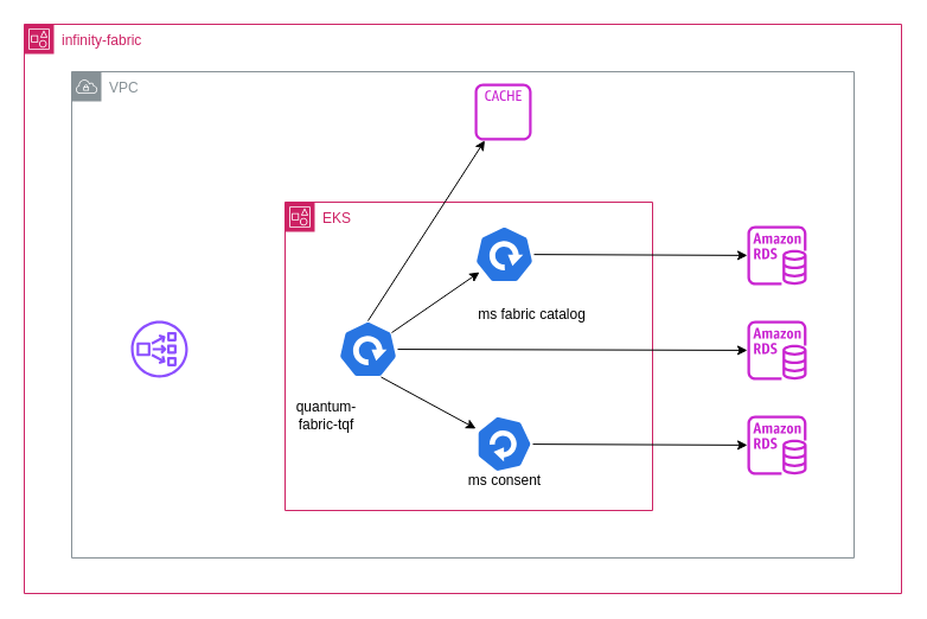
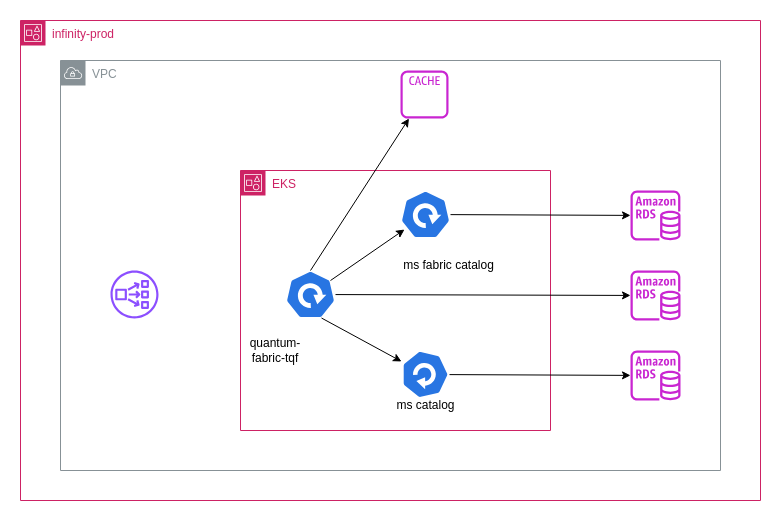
  <mxCell id="0" />
  <mxCell id="1" parent="0" />
- <mxCell id="2" value="infinity-fabric" style="points=[[0,0],[0.25,0],[0.5,0],[0.75,0],[1,0],[1,0.25],[1,0.5],[1,0.75],[1,1],[0.75,1],[0.5,1],[0.25,1],[0,1],[0,0.75],[0,0.5],[0,0.25]];outlineConnect=0;gradientColor=none;html=1;whiteSpace=wrap;fontSize=12;fontStyle=0;container=1;pointerEvents=0;collapsible=0;recursiveResize=0;shape=mxgraph.aws4.group;grIcon=mxgraph.aws4.group_account;strokeColor=#CD2264;fillColor=none;verticalAlign=top;align=left;spacingLeft=30;fontColor=#CD2264;dashed=0;" vertex="1" parent="1"><mxGeometry x="20" y="20" width="740" height="480" as="geometry" /></mxCell>
+ <mxCell id="2" value="infinity-prod" style="points=[[0,0],[0.25,0],[0.5,0],[0.75,0],[1,0],[1,0.25],[1,0.5],[1,0.75],[1,1],[0.75,1],[0.5,1],[0.25,1],[0,1],[0,0.75],[0,0.5],[0,0.25]];outlineConnect=0;gradientColor=none;html=1;whiteSpace=wrap;fontSize=12;fontStyle=0;container=1;pointerEvents=0;collapsible=0;recursiveResize=0;shape=mxgraph.aws4.group;grIcon=mxgraph.aws4.group_account;strokeColor=#CD2264;fillColor=none;verticalAlign=top;align=left;spacingLeft=30;fontColor=#CD2264;dashed=0;" vertex="1" parent="1"><mxGeometry x="20" y="20" width="740" height="480" as="geometry" /></mxCell>
  <mxCell id="3" value="EKS" style="points=[[0,0],[0.25,0],[0.5,0],[0.75,0],[1,0],[1,0.25],[1,0.5],[1,0.75],[1,1],[0.75,1],[0.5,1],[0.25,1],[0,1],[0,0.75],[0,0.5],[0,0.25]];outlineConnect=0;gradientColor=none;html=1;whiteSpace=wrap;fontSize=12;fontStyle=0;container=1;pointerEvents=0;collapsible=0;recursiveResize=0;shape=mxgraph.aws4.group;grIcon=mxgraph.aws4.group_account;strokeColor=#CD2264;fillColor=none;verticalAlign=top;align=left;spacingLeft=30;fontColor=#CD2264;dashed=0;" vertex="1" parent="2"><mxGeometry x="220" y="150" width="310" height="260" as="geometry" /></mxCell>
  <mxCell id="4" value="" style="aspect=fixed;sketch=0;html=1;dashed=0;whitespace=wrap;verticalLabelPosition=bottom;verticalAlign=top;fillColor=#2875E2;strokeColor=#ffffff;points=[[0.005,0.63,0],[0.1,0.2,0],[0.9,0.2,0],[0.5,0,0],[0.995,0.63,0],[0.72,0.99,0],[0.5,1,0],[0.28,0.99,0]];shape=mxgraph.kubernetes.icon2;prIcon=deploy" vertex="1" parent="3"><mxGeometry x="45" y="100" width="50" height="48" as="geometry" /></mxCell>
  <mxCell id="5" value="quantum-fabric-tqf" style="text;html=1;align=center;verticalAlign=middle;whiteSpace=wrap;rounded=0;" vertex="1" parent="3"><mxGeometry x="5" y="165" width="60" height="30" as="geometry" /></mxCell>
  <mxCell id="6" value="" style="aspect=fixed;sketch=0;html=1;dashed=0;whitespace=wrap;verticalLabelPosition=bottom;verticalAlign=top;fillColor=#2875E2;strokeColor=#ffffff;points=[[0.005,0.63,0],[0.1,0.2,0],[0.9,0.2,0],[0.5,0,0],[0.995,0.63,0],[0.72,0.99,0],[0.5,1,0],[0.28,0.99,0]];shape=mxgraph.kubernetes.icon2;prIcon=deploy" vertex="1" parent="3"><mxGeometry x="160" y="20" width="50" height="48" as="geometry" /></mxCell>
  <mxCell id="7" value="ms fabric catalog" style="text;html=1;align=center;verticalAlign=middle;resizable=0;points=[];autosize=1;strokeColor=none;fillColor=none;" vertex="1" parent="3"><mxGeometry x="137.5" y="80" width="140" height="30" as="geometry" /></mxCell>
  <mxCell id="8" value="" style="aspect=fixed;sketch=0;html=1;dashed=0;whitespace=wrap;verticalLabelPosition=bottom;verticalAlign=top;fillColor=#2875E2;strokeColor=#ffffff;points=[[0.005,0.63,0],[0.1,0.2,0],[0.9,0.2,0],[0.5,0,0],[0.995,0.63,0],[0.72,0.99,0],[0.5,1,0],[0.28,0.99,0]];shape=mxgraph.kubernetes.icon2;prIcon=deploy;direction=south;" vertex="1" parent="3"><mxGeometry x="161" y="179" width="48" height="50" as="geometry" /></mxCell>
- <mxCell id="9" value="ms consent" style="text;html=1;align=center;verticalAlign=middle;whiteSpace=wrap;rounded=0;" vertex="1" parent="3"><mxGeometry x="137.5" y="220" width="95" height="30" as="geometry" /></mxCell>
+ <mxCell id="9" value="ms catalog" style="text;html=1;align=center;verticalAlign=middle;whiteSpace=wrap;rounded=0;" vertex="1" parent="3"><mxGeometry x="137.5" y="220" width="95" height="30" as="geometry" /></mxCell>
  <mxCell id="10" value="" style="endArrow=classic;html=1;rounded=0;entryX=0.08;entryY=0.813;entryDx=0;entryDy=0;entryPerimeter=0;" edge="1" parent="3" target="6"><mxGeometry width="50" height="50" relative="1" as="geometry"><mxPoint x="90" y="110" as="sourcePoint" /><mxPoint x="40" y="80" as="targetPoint" /></mxGeometry></mxCell>
  <mxCell id="11" value="" style="endArrow=classic;html=1;rounded=0;exitX=0.72;exitY=0.99;exitDx=0;exitDy=0;exitPerimeter=0;" edge="1" parent="3" source="4" target="8"><mxGeometry width="50" height="50" relative="1" as="geometry"><mxPoint x="-10" y="130" as="sourcePoint" /><mxPoint x="40" y="80" as="targetPoint" /></mxGeometry></mxCell>
  <mxCell id="12" value="" style="sketch=0;outlineConnect=0;fontColor=#232F3E;gradientColor=none;fillColor=#C925D1;strokeColor=none;dashed=0;verticalLabelPosition=bottom;verticalAlign=top;align=center;html=1;fontSize=12;fontStyle=0;aspect=fixed;pointerEvents=1;shape=mxgraph.aws4.rds_instance;" vertex="1" parent="2"><mxGeometry x="610" y="170" width="50" height="50" as="geometry" /></mxCell>
  <mxCell id="13" value="" style="sketch=0;outlineConnect=0;fontColor=#232F3E;gradientColor=none;fillColor=#C925D1;strokeColor=none;dashed=0;verticalLabelPosition=bottom;verticalAlign=top;align=center;html=1;fontSize=12;fontStyle=0;aspect=fixed;pointerEvents=1;shape=mxgraph.aws4.rds_instance;" vertex="1" parent="2"><mxGeometry x="610" y="250" width="50" height="50" as="geometry" /></mxCell>
  <mxCell id="14" value="" style="sketch=0;outlineConnect=0;fontColor=#232F3E;gradientColor=none;fillColor=#C925D1;strokeColor=none;dashed=0;verticalLabelPosition=bottom;verticalAlign=top;align=center;html=1;fontSize=12;fontStyle=0;aspect=fixed;pointerEvents=1;shape=mxgraph.aws4.rds_instance;" vertex="1" parent="2"><mxGeometry x="610" y="330" width="50" height="50" as="geometry" /></mxCell>
  <mxCell id="15" value="" style="endArrow=classic;html=1;rounded=0;" edge="1" parent="2" source="6" target="12"><mxGeometry width="50" height="50" relative="1" as="geometry"><mxPoint x="210" y="280" as="sourcePoint" /><mxPoint x="260" y="230" as="targetPoint" /></mxGeometry></mxCell>
  <mxCell id="16" value="" style="endArrow=classic;html=1;rounded=0;" edge="1" parent="2" source="4" target="13"><mxGeometry width="50" height="50" relative="1" as="geometry"><mxPoint x="210" y="280" as="sourcePoint" /><mxPoint x="260" y="230" as="targetPoint" /></mxGeometry></mxCell>
  <mxCell id="17" value="" style="endArrow=classic;html=1;rounded=0;" edge="1" parent="2" source="8" target="14"><mxGeometry width="50" height="50" relative="1" as="geometry"><mxPoint x="210" y="280" as="sourcePoint" /><mxPoint x="260" y="230" as="targetPoint" /></mxGeometry></mxCell>
  <mxCell id="18" value="" style="sketch=0;outlineConnect=0;fontColor=#232F3E;gradientColor=none;fillColor=#C925D1;strokeColor=none;dashed=0;verticalLabelPosition=bottom;verticalAlign=top;align=center;html=1;fontSize=12;fontStyle=0;aspect=fixed;pointerEvents=1;shape=mxgraph.aws4.cache_node;" vertex="1" parent="2"><mxGeometry x="380" y="50" width="48" height="48" as="geometry" /></mxCell>
  <mxCell id="19" value="" style="endArrow=classic;html=1;rounded=0;exitX=0.5;exitY=0;exitDx=0;exitDy=0;exitPerimeter=0;" edge="1" parent="2" source="4" target="18"><mxGeometry width="50" height="50" relative="1" as="geometry"><mxPoint x="210" y="280" as="sourcePoint" /><mxPoint x="260" y="230" as="targetPoint" /></mxGeometry></mxCell>
  <mxCell id="20" value="VPC" style="sketch=0;outlineConnect=0;gradientColor=none;html=1;whiteSpace=wrap;fontSize=12;fontStyle=0;shape=mxgraph.aws4.group;grIcon=mxgraph.aws4.group_vpc;strokeColor=#879196;fillColor=none;verticalAlign=top;align=left;spacingLeft=30;fontColor=#879196;dashed=0;" vertex="1" parent="1"><mxGeometry x="60" y="60" width="660" height="410" as="geometry" /></mxCell>
  <mxCell id="21" value="" style="sketch=0;outlineConnect=0;fontColor=#232F3E;gradientColor=none;fillColor=#8C4FFF;strokeColor=none;dashed=0;verticalLabelPosition=bottom;verticalAlign=top;align=center;html=1;fontSize=12;fontStyle=0;aspect=fixed;pointerEvents=1;shape=mxgraph.aws4.network_load_balancer;" vertex="1" parent="1"><mxGeometry x="110" y="270" width="48" height="48" as="geometry" /></mxCell>
